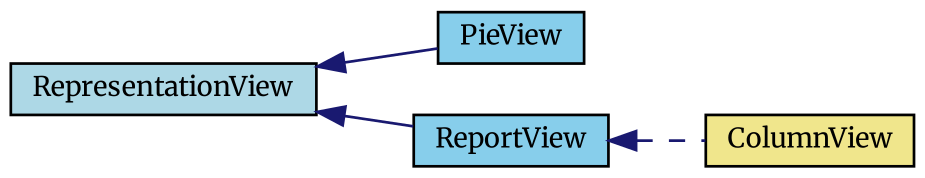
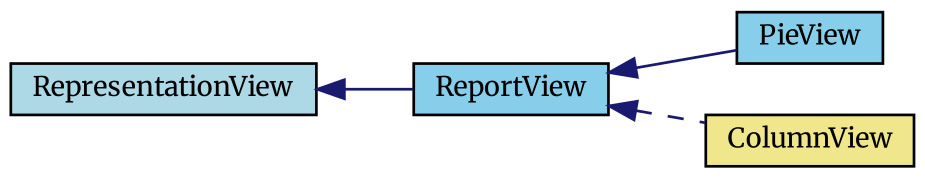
  digraph {
    fontname=Merriweather
    rankdir=LR
    node [color=black fillcolor=skyblue fontname=Merriweather fontsize=10 shape=record style=filled]
    edge [color=midnightblue dir=back fontname=Merriweather fontsize=10 labelfontname=Helvetica labelfontsize=10 style=solid]
    n1 [fillcolor=lightblue height=0.2 label=RepresentationView width=0.4]
    n2 [height=0.2 label=PieView width=0.4]
    n3 [height=0.2 label=ReportView width=0.4]
    n4 [fillcolor=khaki height=0.2 label=ColumnView width=0.4]
-   n1 -> n2
+   n3 -> n2
    n1 -> n3
    n3 -> n4 [style=dashed]
  }
